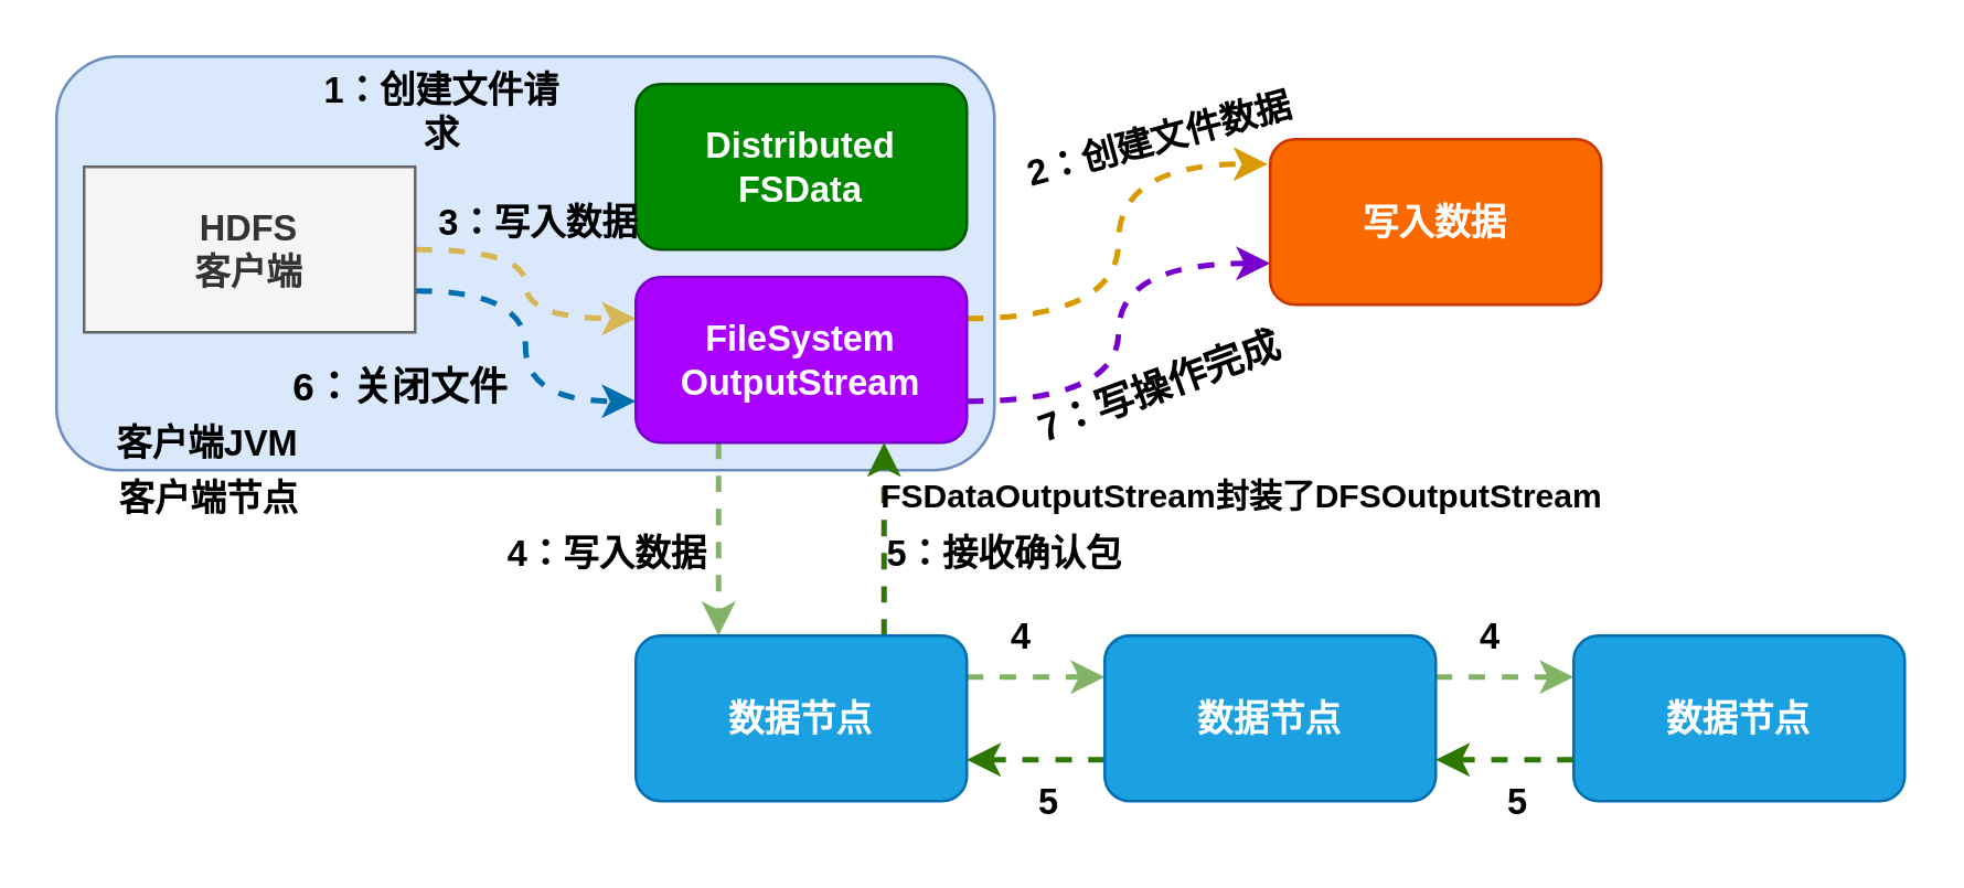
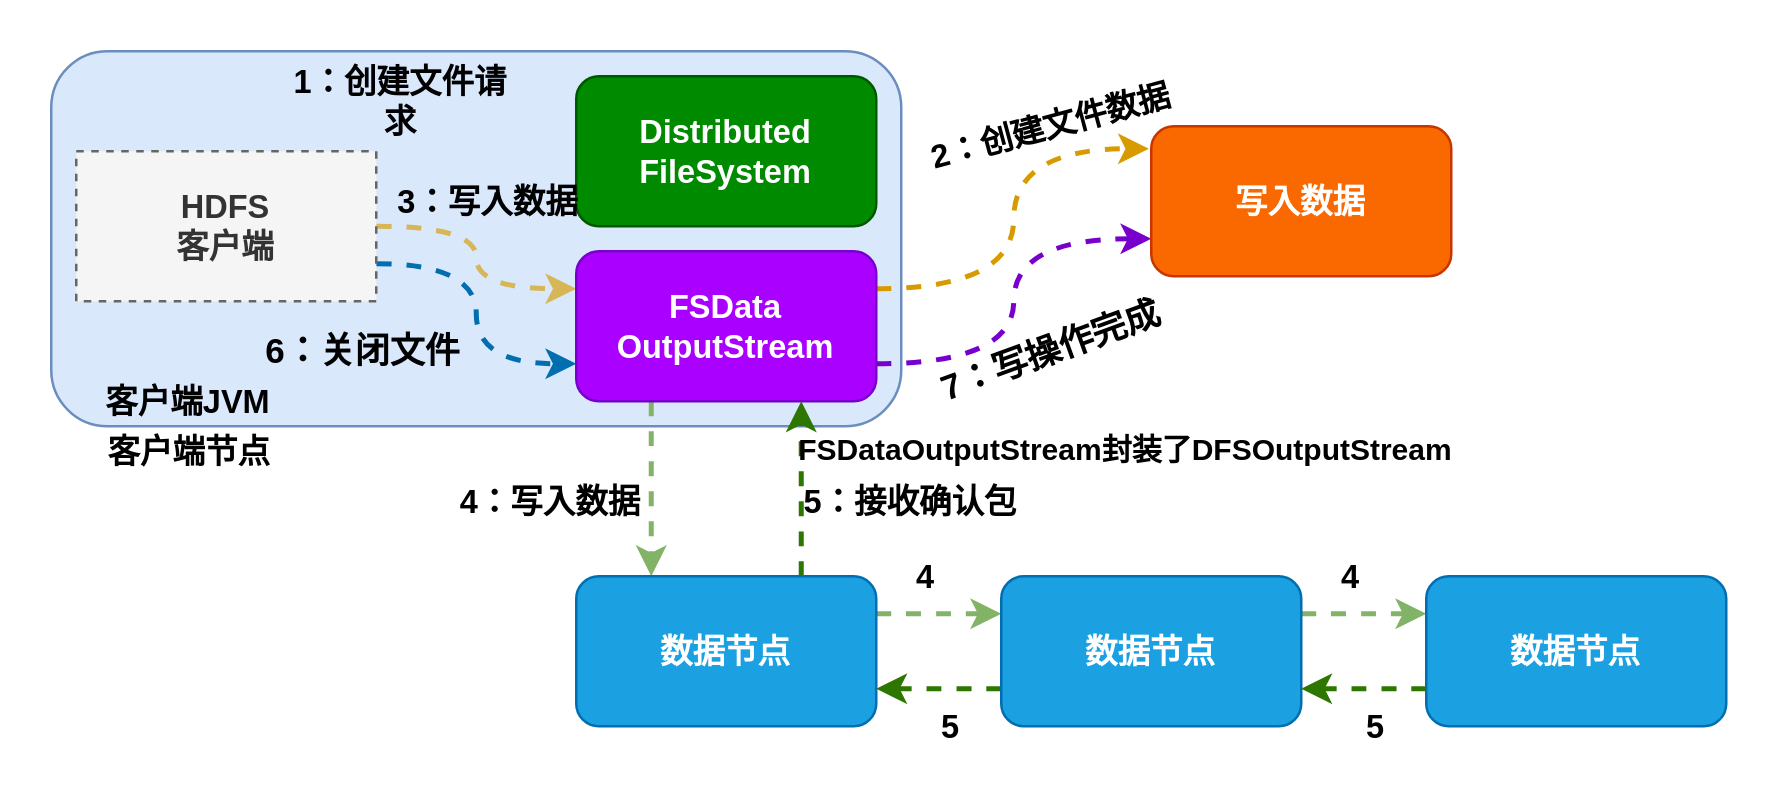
  <mxCell id="0" />
  <mxCell id="1" parent="0" />
  <mxCell id="2" value="" style="rounded=1;whiteSpace=wrap;html=1;fillColor=#dae8fc;strokeColor=#6c8ebf;fontSize=13;fontStyle=1" parent="1" vertex="1"><mxGeometry x="20" y="20" width="340" height="150" as="geometry" /></mxCell>
  <mxCell id="3" style="edgeStyle=orthogonalEdgeStyle;curved=1;orthogonalLoop=1;jettySize=auto;html=1;exitX=1;exitY=0.5;exitDx=0;exitDy=0;entryX=0;entryY=0.25;entryDx=0;entryDy=0;dashed=1;fontSize=13;fontStyle=1;fillColor=#fff2cc;strokeColor=#d6b656;strokeWidth=2;" parent="1" source="5" target="10" edge="1"><mxGeometry relative="1" as="geometry" /></mxCell>
  <mxCell id="4" style="edgeStyle=orthogonalEdgeStyle;curved=1;orthogonalLoop=1;jettySize=auto;html=1;exitX=1;exitY=0.75;exitDx=0;exitDy=0;entryX=0;entryY=0.75;entryDx=0;entryDy=0;dashed=1;fontSize=13;fontStyle=1;fillColor=#1ba1e2;strokeColor=#006EAF;strokeWidth=2;" parent="1" source="5" target="10" edge="1"><mxGeometry relative="1" as="geometry" /></mxCell>
- <mxCell id="5" value="&lt;div style=&quot;font-size: 13px;&quot;&gt;HDFS&lt;/div&gt;&lt;div style=&quot;font-size: 13px;&quot;&gt;客户端&lt;br style=&quot;font-size: 13px;&quot;&gt;&lt;/div&gt;" style="rounded=0;whiteSpace=wrap;html=1;fillColor=#f5f5f5;strokeColor=#666666;fontColor=#333333;fontSize=13;fontStyle=1" parent="1" vertex="1"><mxGeometry x="30" y="60" width="120" height="60" as="geometry" /></mxCell>
- <mxCell id="6" value="&lt;div style=&quot;font-size: 13px;&quot;&gt;Distributed&lt;/div&gt;&lt;div style=&quot;font-size: 13px;&quot;&gt;FSData&lt;br style=&quot;font-size: 13px;&quot;&gt;&lt;/div&gt;" style="rounded=1;whiteSpace=wrap;html=1;fillColor=#008a00;strokeColor=#005700;fontColor=#ffffff;fontSize=13;fontStyle=1" parent="1" vertex="1"><mxGeometry x="230" y="30" width="120" height="60" as="geometry" /></mxCell>
+ <mxCell id="5" value="&lt;div style=&quot;font-size: 13px;&quot;&gt;HDFS&lt;/div&gt;&lt;div style=&quot;font-size: 13px;&quot;&gt;客户端&lt;br style=&quot;font-size: 13px;&quot;&gt;&lt;/div&gt;" style="rounded=0;whiteSpace=wrap;html=1;fillColor=#f5f5f5;strokeColor=#666666;fontColor=#333333;fontSize=13;fontStyle=1;dashed=1;" parent="1" vertex="1"><mxGeometry x="30" y="60" width="120" height="60" as="geometry" /></mxCell>
+ <mxCell id="6" value="&lt;div style=&quot;font-size: 13px;&quot;&gt;Distributed&lt;/div&gt;&lt;div style=&quot;font-size: 13px;&quot;&gt;FileSystem&lt;br style=&quot;font-size: 13px;&quot;&gt;&lt;/div&gt;" style="rounded=1;whiteSpace=wrap;html=1;fillColor=#008a00;strokeColor=#005700;fontColor=#ffffff;fontSize=13;fontStyle=1" parent="1" vertex="1"><mxGeometry x="230" y="30" width="120" height="60" as="geometry" /></mxCell>
  <mxCell id="7" style="edgeStyle=orthogonalEdgeStyle;curved=1;orthogonalLoop=1;jettySize=auto;html=1;exitX=1;exitY=0.25;exitDx=0;exitDy=0;entryX=-0.008;entryY=0.15;entryDx=0;entryDy=0;entryPerimeter=0;dashed=1;fontSize=13;fontStyle=1;fillColor=#ffe6cc;strokeColor=#d79b00;strokeWidth=2;" parent="1" source="10" target="11" edge="1"><mxGeometry relative="1" as="geometry" /></mxCell>
  <mxCell id="8" style="edgeStyle=orthogonalEdgeStyle;curved=1;orthogonalLoop=1;jettySize=auto;html=1;exitX=1;exitY=0.75;exitDx=0;exitDy=0;entryX=0;entryY=0.75;entryDx=0;entryDy=0;dashed=1;fontSize=13;fontStyle=1;fillColor=#aa00ff;strokeColor=#7700CC;strokeWidth=2;" parent="1" source="10" target="11" edge="1"><mxGeometry relative="1" as="geometry" /></mxCell>
  <mxCell id="9" style="edgeStyle=orthogonalEdgeStyle;curved=1;orthogonalLoop=1;jettySize=auto;html=1;exitX=0.25;exitY=1;exitDx=0;exitDy=0;entryX=0.25;entryY=0;entryDx=0;entryDy=0;dashed=1;fontSize=13;fontStyle=1;fillColor=#d5e8d4;strokeColor=#82b366;strokeWidth=2;" parent="1" source="10" target="14" edge="1"><mxGeometry relative="1" as="geometry" /></mxCell>
- <mxCell id="10" value="&lt;div style=&quot;font-size: 13px;&quot;&gt;FileSystem&lt;/div&gt;&lt;div style=&quot;font-size: 13px;&quot;&gt;OutputStream&lt;br style=&quot;font-size: 13px;&quot;&gt;&lt;/div&gt;" style="rounded=1;whiteSpace=wrap;html=1;fillColor=#aa00ff;strokeColor=#7700CC;fontColor=#ffffff;fontSize=13;fontStyle=1" parent="1" vertex="1"><mxGeometry x="230" y="100" width="120" height="60" as="geometry" /></mxCell>
+ <mxCell id="10" value="&lt;div style=&quot;font-size: 13px;&quot;&gt;FSData&lt;/div&gt;&lt;div style=&quot;font-size: 13px;&quot;&gt;OutputStream&lt;br style=&quot;font-size: 13px;&quot;&gt;&lt;/div&gt;" style="rounded=1;whiteSpace=wrap;html=1;fillColor=#aa00ff;strokeColor=#7700CC;fontColor=#ffffff;fontSize=13;fontStyle=1" parent="1" vertex="1"><mxGeometry x="230" y="100" width="120" height="60" as="geometry" /></mxCell>
  <mxCell id="11" value="写入数据" style="rounded=1;whiteSpace=wrap;html=1;fillColor=#fa6800;strokeColor=#C73500;fontColor=#ffffff;fontSize=13;fontStyle=1" parent="1" vertex="1"><mxGeometry x="460" y="50" width="120" height="60" as="geometry" /></mxCell>
  <mxCell id="12" style="edgeStyle=orthogonalEdgeStyle;curved=1;orthogonalLoop=1;jettySize=auto;html=1;exitX=0.75;exitY=0;exitDx=0;exitDy=0;entryX=0.75;entryY=1;entryDx=0;entryDy=0;dashed=1;fontSize=13;fontStyle=1;fillColor=#60a917;strokeColor=#2D7600;strokeWidth=2;" parent="1" source="14" target="10" edge="1"><mxGeometry relative="1" as="geometry" /></mxCell>
  <mxCell id="13" style="edgeStyle=orthogonalEdgeStyle;curved=1;orthogonalLoop=1;jettySize=auto;html=1;exitX=1;exitY=0.25;exitDx=0;exitDy=0;entryX=0;entryY=0.25;entryDx=0;entryDy=0;dashed=1;fontSize=13;fontStyle=1;fillColor=#d5e8d4;strokeColor=#82b366;strokeWidth=2;" parent="1" source="14" target="17" edge="1"><mxGeometry relative="1" as="geometry" /></mxCell>
  <mxCell id="14" value="数据节点" style="rounded=1;whiteSpace=wrap;html=1;fillColor=#1ba1e2;strokeColor=#006EAF;fontColor=#ffffff;fontSize=13;fontStyle=1" parent="1" vertex="1"><mxGeometry x="230" y="230" width="120" height="60" as="geometry" /></mxCell>
  <mxCell id="15" style="edgeStyle=orthogonalEdgeStyle;curved=1;orthogonalLoop=1;jettySize=auto;html=1;exitX=0;exitY=0.75;exitDx=0;exitDy=0;entryX=1;entryY=0.75;entryDx=0;entryDy=0;dashed=1;fontSize=13;fontStyle=1;fillColor=#60a917;strokeColor=#2D7600;strokeWidth=2;" parent="1" source="17" target="14" edge="1"><mxGeometry relative="1" as="geometry" /></mxCell>
  <mxCell id="16" style="edgeStyle=orthogonalEdgeStyle;curved=1;orthogonalLoop=1;jettySize=auto;html=1;exitX=1;exitY=0.25;exitDx=0;exitDy=0;entryX=0;entryY=0.25;entryDx=0;entryDy=0;dashed=1;fontSize=13;fontStyle=1;fillColor=#d5e8d4;strokeColor=#82b366;strokeWidth=2;" parent="1" source="17" target="19" edge="1"><mxGeometry relative="1" as="geometry" /></mxCell>
  <mxCell id="17" value="数据节点" style="rounded=1;whiteSpace=wrap;html=1;fillColor=#1ba1e2;strokeColor=#006EAF;fontColor=#ffffff;fontSize=13;fontStyle=1" parent="1" vertex="1"><mxGeometry x="400" y="230" width="120" height="60" as="geometry" /></mxCell>
  <mxCell id="18" style="edgeStyle=orthogonalEdgeStyle;curved=1;orthogonalLoop=1;jettySize=auto;html=1;exitX=0;exitY=0.75;exitDx=0;exitDy=0;entryX=1;entryY=0.75;entryDx=0;entryDy=0;dashed=1;fontSize=13;fontStyle=1;fillColor=#60a917;strokeColor=#2D7600;strokeWidth=2;" parent="1" source="19" target="17" edge="1"><mxGeometry relative="1" as="geometry" /></mxCell>
  <mxCell id="19" value="数据节点" style="rounded=1;whiteSpace=wrap;html=1;fillColor=#1ba1e2;strokeColor=#006EAF;fontColor=#ffffff;fontSize=13;fontStyle=1" parent="1" vertex="1"><mxGeometry x="570" y="230" width="120" height="60" as="geometry" /></mxCell>
  <mxCell id="20" style="edgeStyle=orthogonalEdgeStyle;rounded=0;orthogonalLoop=1;jettySize=auto;html=1;exitX=0.5;exitY=1;exitDx=0;exitDy=0;fontSize=13;fontStyle=1" parent="1" source="10" target="10" edge="1"><mxGeometry relative="1" as="geometry" /></mxCell>
  <mxCell id="21" value="1：创建文件请求" style="text;html=1;strokeColor=none;fillColor=none;align=center;verticalAlign=middle;whiteSpace=wrap;rounded=0;fontSize=13;fontStyle=1" parent="1" vertex="1"><mxGeometry x="110" y="30" width="100" height="20" as="geometry" /></mxCell>
  <mxCell id="22" value="2：创建文件数据" style="text;html=1;strokeColor=none;fillColor=none;align=center;verticalAlign=middle;whiteSpace=wrap;rounded=0;rotation=-15;fontSize=13;fontStyle=1" parent="1" vertex="1"><mxGeometry x="360" y="40" width="120" height="20" as="geometry" /></mxCell>
  <mxCell id="23" value="3：写入数据" style="text;html=1;strokeColor=none;fillColor=none;align=center;verticalAlign=middle;whiteSpace=wrap;rounded=0;fontSize=13;fontStyle=1" parent="1" vertex="1"><mxGeometry x="150" y="70" width="90" height="20" as="geometry" /></mxCell>
  <mxCell id="24" value="客户端JVM" style="text;html=1;strokeColor=none;fillColor=none;align=center;verticalAlign=middle;whiteSpace=wrap;rounded=0;fontSize=13;fontStyle=1" parent="1" vertex="1"><mxGeometry x="30" y="150" width="90" height="20" as="geometry" /></mxCell>
  <mxCell id="25" value="客户端节点" style="text;html=1;strokeColor=none;fillColor=none;align=center;verticalAlign=middle;whiteSpace=wrap;rounded=0;fontSize=13;fontStyle=1" parent="1" vertex="1"><mxGeometry x="37.5" y="170" width="75" height="20" as="geometry" /></mxCell>
  <mxCell id="26" value="4：写入数据" style="text;html=1;strokeColor=none;fillColor=none;align=center;verticalAlign=middle;whiteSpace=wrap;rounded=0;fontSize=13;fontStyle=1" parent="1" vertex="1"><mxGeometry x="170" y="190" width="100" height="20" as="geometry" /></mxCell>
  <mxCell id="27" value="5：接收确认包" style="text;html=1;strokeColor=none;fillColor=none;align=center;verticalAlign=middle;whiteSpace=wrap;rounded=0;fontSize=13;fontStyle=1" parent="1" vertex="1"><mxGeometry x="314" y="190" width="100" height="20" as="geometry" /></mxCell>
  <mxCell id="28" value="4" style="text;html=1;strokeColor=none;fillColor=none;align=center;verticalAlign=middle;whiteSpace=wrap;rounded=0;fontSize=13;fontStyle=1" parent="1" vertex="1"><mxGeometry x="520" y="220" width="40" height="20" as="geometry" /></mxCell>
  <mxCell id="29" value="4" style="text;html=1;strokeColor=none;fillColor=none;align=center;verticalAlign=middle;whiteSpace=wrap;rounded=0;fontSize=13;fontStyle=1" parent="1" vertex="1"><mxGeometry x="350" y="220" width="40" height="20" as="geometry" /></mxCell>
  <mxCell id="30" value="5" style="text;html=1;strokeColor=none;fillColor=none;align=center;verticalAlign=middle;whiteSpace=wrap;rounded=0;fontSize=13;fontStyle=1" parent="1" vertex="1"><mxGeometry x="360" y="280" width="40" height="20" as="geometry" /></mxCell>
  <mxCell id="31" value="5" style="text;html=1;strokeColor=none;fillColor=none;align=center;verticalAlign=middle;whiteSpace=wrap;rounded=0;fontSize=13;fontStyle=1" parent="1" vertex="1"><mxGeometry x="530" y="280" width="40" height="20" as="geometry" /></mxCell>
  <mxCell id="32" value="&lt;font style=&quot;font-size: 14px&quot;&gt;7：写操作完成&lt;/font&gt;" style="text;html=1;strokeColor=none;fillColor=none;align=center;verticalAlign=middle;whiteSpace=wrap;rounded=0;fontSize=13;rotation=-20;fontStyle=1" parent="1" vertex="1"><mxGeometry x="370" y="130" width="100" height="20" as="geometry" /></mxCell>
  <mxCell id="33" value="6：关闭文件" style="text;html=1;strokeColor=none;fillColor=none;align=center;verticalAlign=middle;whiteSpace=wrap;rounded=0;fontSize=14;fontStyle=1" parent="1" vertex="1"><mxGeometry x="90" y="130" width="110" height="20" as="geometry" /></mxCell>
  <mxCell id="34" value="FSDataOutputStream封装了DFSOutputStream" style="text;html=1;strokeColor=none;fillColor=none;align=center;verticalAlign=middle;whiteSpace=wrap;rounded=0;fontStyle=1" vertex="1" parent="1"><mxGeometry x="310" y="170" width="280" height="20" as="geometry" /></mxCell>
